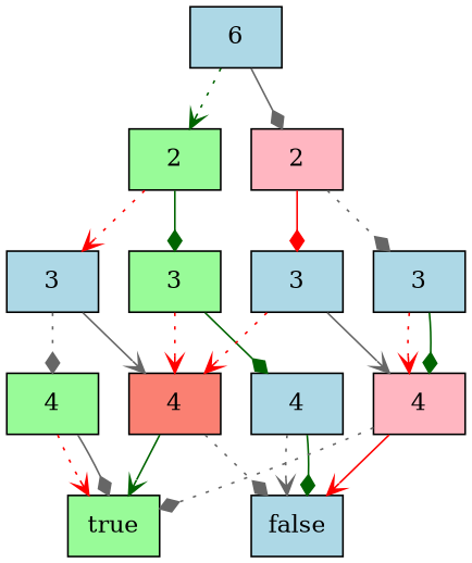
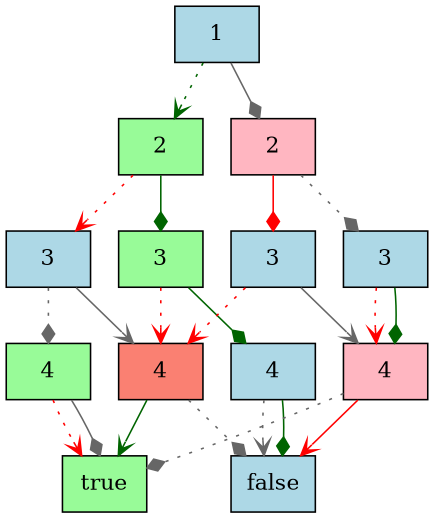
  digraph {
    node [shape=cercle style=filled fillcolor=lightblue]
    edge [color=gray40 arrowhead=vee]
-   n1 [label=6]
+   n1 [label=1]
    n2 [label=2 fillcolor=palegreen]
    n3 [label=2 fillcolor=lightpink]
    n4 [label=3]
    n5 [label=3 fillcolor=palegreen]
    n6 [label=4 fillcolor=palegreen]
    n7 [label=4 fillcolor=salmon]
    n8 [label=true fillcolor=palegreen]
    n9 [label=false]
    n10 [label=4]
    n11 [label=3]
    n12 [label=3]
    n13 [label=4 fillcolor=lightpink]
    n1 -> n2 [style=dotted color=darkgreen]
    n1 -> n3 [arrowhead=diamond]
    n2 -> n4 [style=dotted color=red]
    n2 -> n5 [color=darkgreen arrowhead=diamond]
    n3 -> n11 [style=dotted arrowhead=diamond]
    n3 -> n12 [color=red arrowhead=diamond]
    n4 -> n6 [style=dotted arrowhead=diamond]
    n4 -> n7
    n5 -> n7 [style=dotted color=red]
    n5 -> n10 [color=darkgreen arrowhead=diamond]
    n6 -> n8 [style=dotted color=red]
    n6 -> n8 [arrowhead=diamond]
    n7 -> n8 [color=darkgreen]
    n7 -> n9 [style=dotted arrowhead=diamond]
    n10 -> n9 [style=dotted]
    n10 -> n9 [color=darkgreen arrowhead=diamond]
    n11 -> n13 [style=dotted color=red]
    n11 -> n13 [color=darkgreen arrowhead=diamond]
    n12 -> n7 [style=dotted color=red]
    n12 -> n13
    n13 -> n8 [style=dotted arrowhead=diamond]
    n13 -> n9 [color=red]
  }
